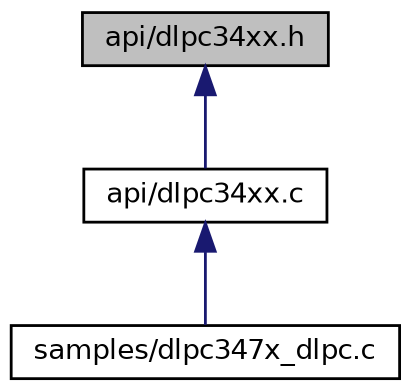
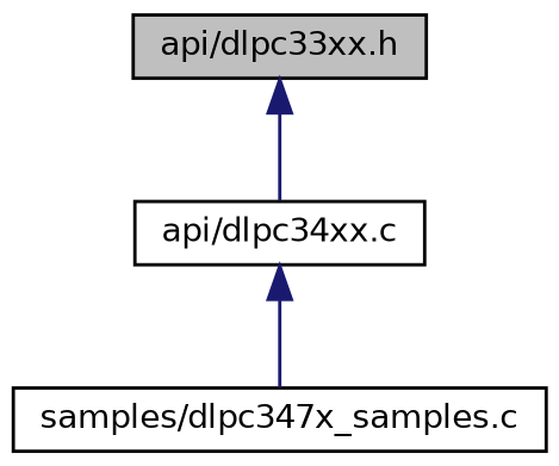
  digraph {
    node [color=black fillcolor=white fontname=Helvetica fontsize=10 shape=record style=filled]
    edge [color=midnightblue dir=back fontname=Helvetica fontsize=10 labelfontname=Helvetica labelfontsize=10 style=solid]
-   n1 [fillcolor=grey75 fontcolor=black height=0.2 label="api/dlpc34xx.h" width=0.4]
+   n1 [fillcolor=grey75 fontcolor=black height=0.2 label="api/dlpc33xx.h" width=0.4]
    n2 [height=0.2 label="api/dlpc34xx.c" width=0.4]
-   n3 [height=0.2 label="samples/dlpc347x_dlpc.c" width=0.4]
+   n3 [height=0.2 label="samples/dlpc347x_samples.c" width=0.4]
    n1 -> n2
    n2 -> n3
  }
